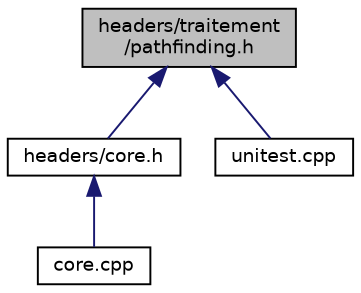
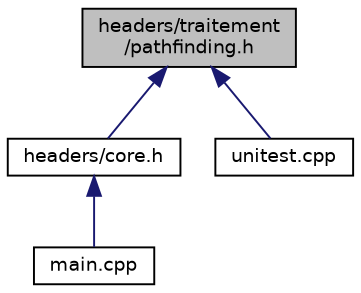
  digraph {
    node [color=black fillcolor=white fontname=Helvetica fontsize=10 shape=record style=filled]
    edge [color=midnightblue dir=back fontname=Helvetica fontsize=10 labelfontname=Helvetica labelfontsize=10 style=solid]
    n1 [fillcolor=grey75 fontcolor=black height=0.2 label="headers/traitement\l/pathfinding.h" width=0.4]
    n2 [height=0.2 label="headers/core.h" width=0.4]
    n3 [height=0.2 label="unitest.cpp" width=0.4]
-   n4 [height=0.2 label="core.cpp" width=0.4]
+   n4 [height=0.2 label="main.cpp" width=0.4]
    n1 -> n2
    n1 -> n3
    n2 -> n4
  }
